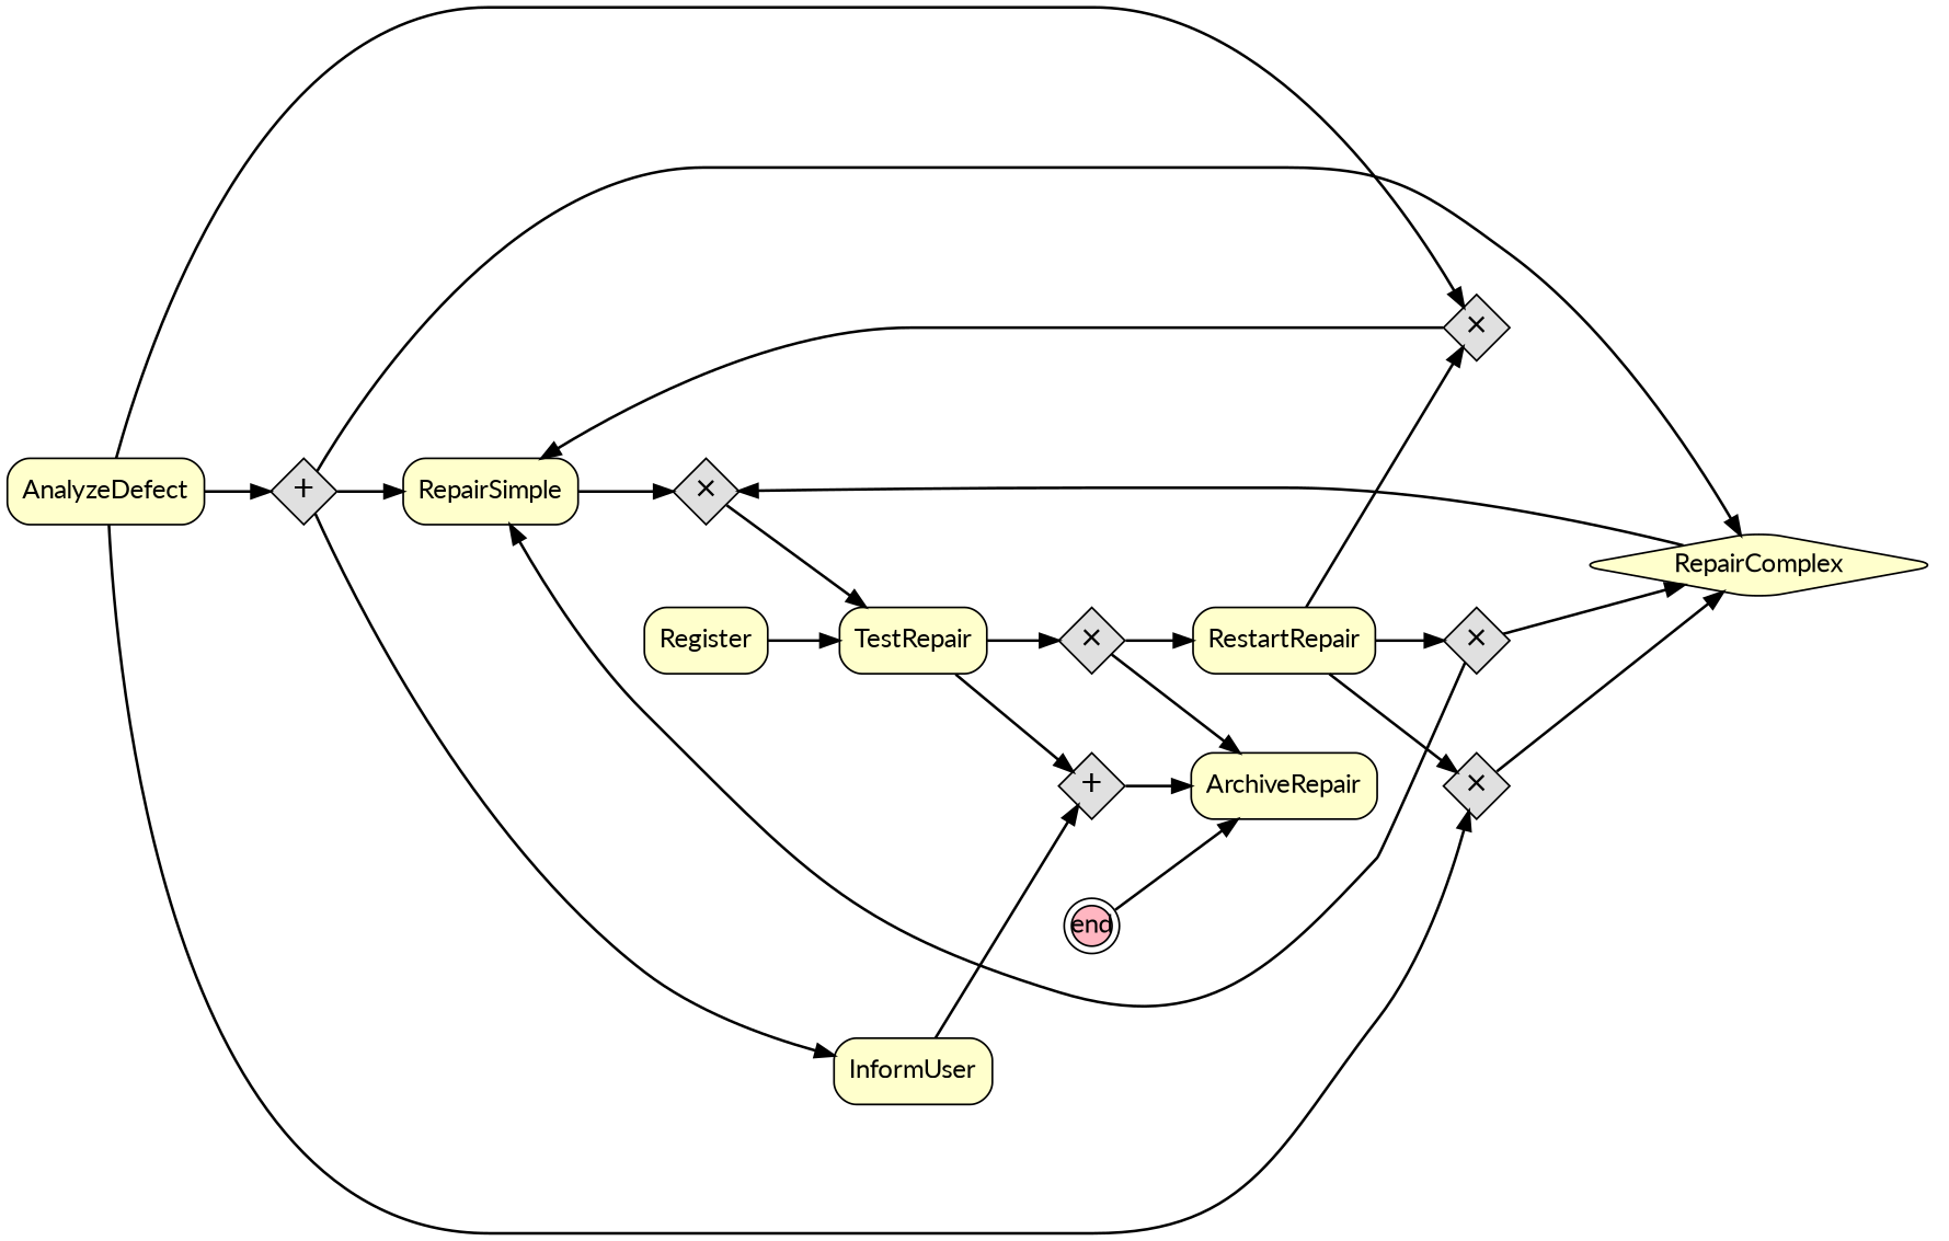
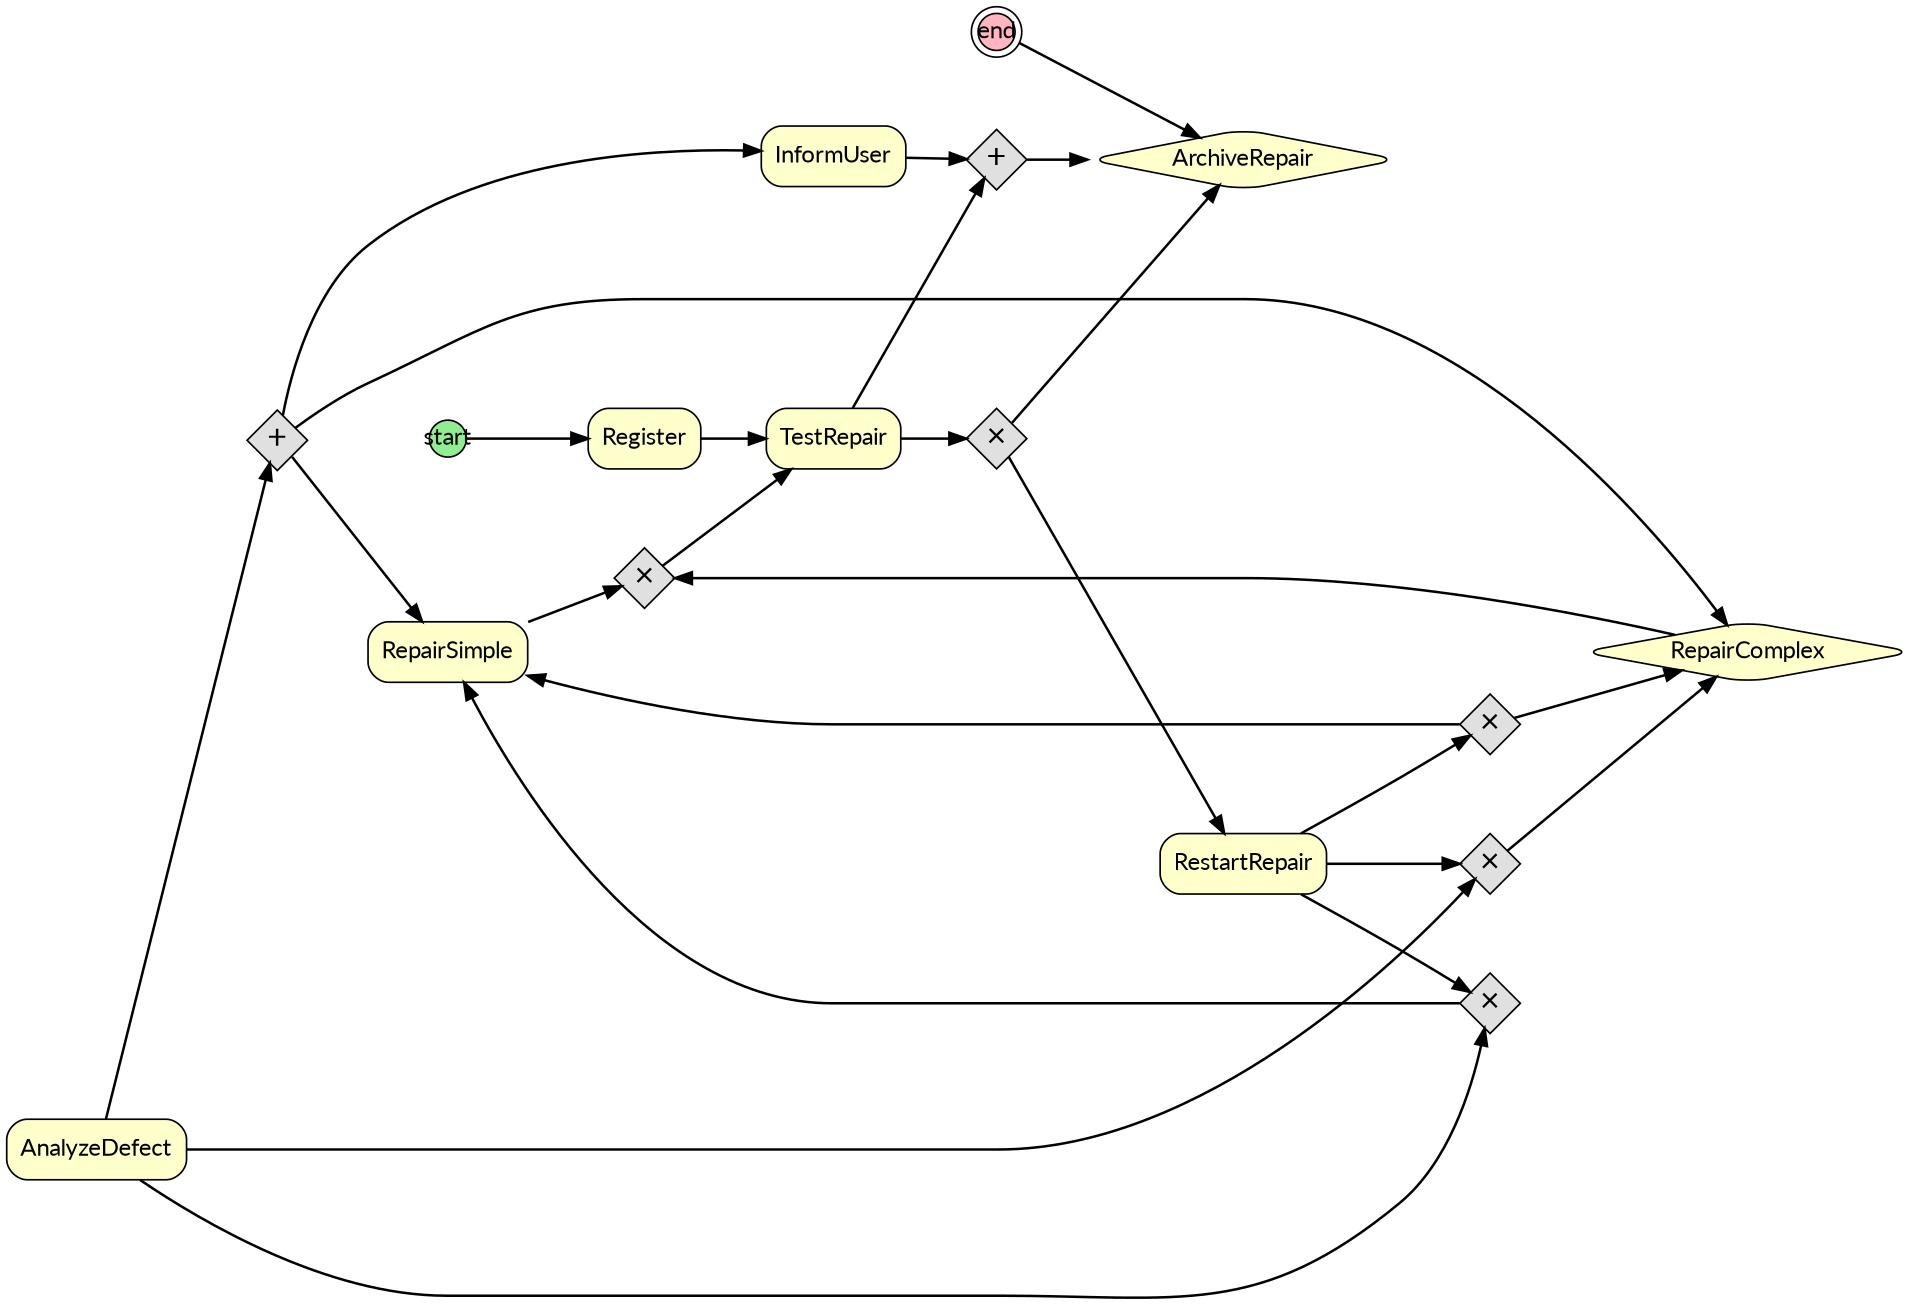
  digraph {
    fontname=Lato
    nodesep=0.6
    rankdir=LR
    node [fillcolor="#FFFFCC" fontname=Lato shape=diamond style=filled fixedsize=true]
    edge [fontname=Lato penwidth=1.5]
    RepairSimple [shape=box style="rounded,filled" fixedsize=""]
    n2 [fillcolor="#E0E0E0" fontsize=20 height=.5 label="×" width=.5]
    TestRepair [shape=box style="rounded,filled" fixedsize=""]
    RepairComplex [style="rounded,filled" fixedsize=""]
    RestartRepair [shape=box style="rounded,filled" fixedsize=""]
    n6 [fillcolor="#E0E0E0" fontsize=20 height=.5 label="×" width=.5]
    n7 [fillcolor="#E0E0E0" fontsize=20 height=.5 label="×" width=.5]
    n8 [fillcolor="#E0E0E0" fontsize=20 height=.5 label="×" width=.5]
    Register [shape=box style="rounded,filled" fixedsize=""]
    AnalyzeDefect [shape=box style="rounded,filled" fixedsize=""]
    n11 [fillcolor="#E0E0E0" fontsize=20 height=.5 label="+" width=.5]
    InformUser [shape=box style="rounded,filled" fixedsize=""]
    n13 [fillcolor="#E0E0E0" fontsize=20 height=.5 label="+" width=.5]
-   ArchiveRepair [shape=box style="rounded,filled" fixedsize=""]
+   ArchiveRepair [style="rounded,filled" fixedsize=""]
    end [fillcolor="#FFB6C1" shape=doublecircle width=0.3]
    n16 [fillcolor="#E0E0E0" fontsize=20 height=.5 label="×" width=.5]
+   start [fillcolor="#90EE90" shape=circle width=0.3]
    RepairSimple -> n2
    n2 -> TestRepair
    TestRepair -> n13
    TestRepair -> n16
    RepairComplex -> n2
    RestartRepair -> n6
    RestartRepair -> n7
    RestartRepair -> n8
    n6 -> RepairSimple
    n6 -> RepairComplex
    n7 -> RepairSimple
    n8 -> RepairComplex
    Register -> TestRepair
    AnalyzeDefect -> n7
    AnalyzeDefect -> n8
    AnalyzeDefect -> n11
    n11 -> RepairSimple
    n11 -> RepairComplex
    n11 -> InformUser
    InformUser -> n13
    n13 -> ArchiveRepair
    end -> ArchiveRepair
    n16 -> RestartRepair
    n16 -> ArchiveRepair
+   start -> Register
  }
